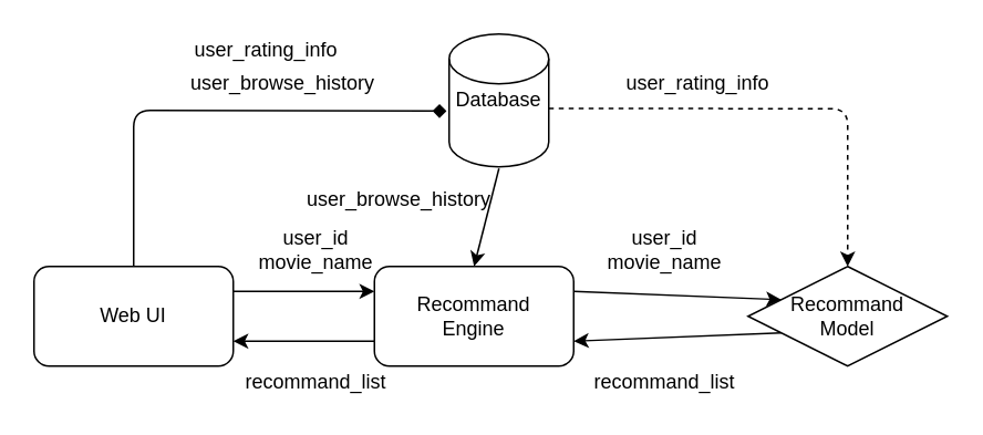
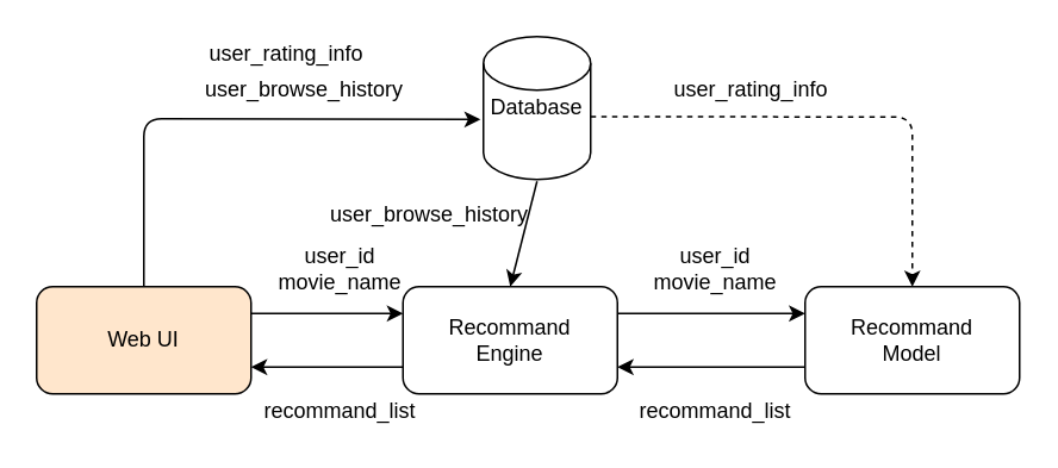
  <mxCell id="0" />
  <mxCell id="1" parent="0" />
- <mxCell id="2" value="Recommand&lt;br&gt;Model" style="rhombus;whiteSpace=wrap;html=1;" vertex="1" parent="1"><mxGeometry x="450" y="160" width="120" height="60" as="geometry" /></mxCell>
+ <mxCell id="2" value="Recommand&lt;br&gt;Model" style="rounded=1;whiteSpace=wrap;html=1;" vertex="1" parent="1"><mxGeometry x="450" y="160" width="120" height="60" as="geometry" /></mxCell>
  <mxCell id="3" value="Recommand&lt;br&gt;Engine" style="rounded=1;whiteSpace=wrap;html=1;" vertex="1" parent="1"><mxGeometry x="225" y="160" width="120" height="60" as="geometry" /></mxCell>
  <mxCell id="4" value="Database" style="shape=cylinder2;whiteSpace=wrap;html=1;boundedLbl=1;backgroundOutline=1;size=15;" vertex="1" parent="1"><mxGeometry x="270" y="20" width="60" height="80" as="geometry" /></mxCell>
  <mxCell id="5" value="" style="endArrow=classic;html=1;exitX=1;exitY=0.25;exitDx=0;exitDy=0;entryX=0;entryY=0.25;entryDx=0;entryDy=0;" edge="1" parent="1" source="3" target="2"><mxGeometry width="50" height="50" relative="1" as="geometry"><mxPoint x="360" y="210" as="sourcePoint" /><mxPoint x="410" y="160" as="targetPoint" /></mxGeometry></mxCell>
  <mxCell id="6" value="user_id&lt;br&gt;movie_name" style="text;html=1;strokeColor=none;fillColor=none;align=center;verticalAlign=middle;whiteSpace=wrap;rounded=0;" vertex="1" parent="1"><mxGeometry x="380" y="140" width="40" height="20" as="geometry" /></mxCell>
  <mxCell id="7" value="" style="endArrow=classic;html=1;entryX=1;entryY=0.75;entryDx=0;entryDy=0;exitX=0;exitY=0.75;exitDx=0;exitDy=0;" edge="1" parent="1" source="2" target="3"><mxGeometry width="50" height="50" relative="1" as="geometry"><mxPoint x="390" y="260" as="sourcePoint" /><mxPoint x="440" y="210" as="targetPoint" /></mxGeometry></mxCell>
  <mxCell id="8" value="recommand_list" style="text;html=1;strokeColor=none;fillColor=none;align=center;verticalAlign=middle;whiteSpace=wrap;rounded=0;" vertex="1" parent="1"><mxGeometry x="380" y="220" width="40" height="20" as="geometry" /></mxCell>
  <mxCell id="9" value="" style="endArrow=classic;html=1;entryX=0.5;entryY=0;entryDx=0;entryDy=0;" edge="1" parent="1" target="3"><mxGeometry width="50" height="50" relative="1" as="geometry"><mxPoint x="300" y="101" as="sourcePoint" /><mxPoint x="340" y="90" as="targetPoint" /></mxGeometry></mxCell>
  <mxCell id="10" value="user_browse_history" style="text;html=1;strokeColor=none;fillColor=none;align=center;verticalAlign=middle;whiteSpace=wrap;rounded=0;" vertex="1" parent="1"><mxGeometry x="220" y="110" width="40" height="20" as="geometry" /></mxCell>
  <mxCell id="11" value="" style="endArrow=classic;html=1;exitX=1;exitY=0.56;exitDx=0;exitDy=0;exitPerimeter=0;entryX=0.5;entryY=0;entryDx=0;entryDy=0;dashed=1;" edge="1" parent="1" source="4" target="2"><mxGeometry width="50" height="50" relative="1" as="geometry"><mxPoint x="330" y="90" as="sourcePoint" /><mxPoint x="380" y="40" as="targetPoint" /><Array as="points"><mxPoint x="510" y="65" /></Array></mxGeometry></mxCell>
  <mxCell id="12" value="user_rating_info" style="text;html=1;strokeColor=none;fillColor=none;align=center;verticalAlign=middle;whiteSpace=wrap;rounded=0;" vertex="1" parent="1"><mxGeometry x="400" y="40" width="40" height="20" as="geometry" /></mxCell>
- <mxCell id="13" value="Web UI" style="rounded=1;whiteSpace=wrap;html=1;" vertex="1" parent="1"><mxGeometry x="20" y="160" width="120" height="60" as="geometry" /></mxCell>
+ <mxCell id="13" value="Web UI" style="rounded=1;whiteSpace=wrap;html=1;fillColor=#ffe6cc;" vertex="1" parent="1"><mxGeometry x="20" y="160" width="120" height="60" as="geometry" /></mxCell>
  <mxCell id="14" value="" style="endArrow=classic;html=1;exitX=1;exitY=0.25;exitDx=0;exitDy=0;entryX=0;entryY=0.25;entryDx=0;entryDy=0;" edge="1" parent="1" source="13" target="3"><mxGeometry width="50" height="50" relative="1" as="geometry"><mxPoint x="140" y="200" as="sourcePoint" /><mxPoint x="190" y="150" as="targetPoint" /></mxGeometry></mxCell>
  <mxCell id="15" value="user_id&lt;br&gt;movie_name" style="text;html=1;strokeColor=none;fillColor=none;align=center;verticalAlign=middle;whiteSpace=wrap;rounded=0;" vertex="1" parent="1"><mxGeometry x="170" y="140" width="40" height="20" as="geometry" /></mxCell>
  <mxCell id="16" value="" style="endArrow=classic;html=1;entryX=1;entryY=0.75;entryDx=0;entryDy=0;exitX=0;exitY=0.75;exitDx=0;exitDy=0;" edge="1" parent="1" source="3" target="13"><mxGeometry width="50" height="50" relative="1" as="geometry"><mxPoint x="230" y="200" as="sourcePoint" /><mxPoint x="140" y="200" as="targetPoint" /></mxGeometry></mxCell>
  <mxCell id="17" value="recommand_list" style="text;html=1;strokeColor=none;fillColor=none;align=center;verticalAlign=middle;whiteSpace=wrap;rounded=0;" vertex="1" parent="1"><mxGeometry x="170" y="220" width="40" height="20" as="geometry" /></mxCell>
- <mxCell id="18" value="" style="endArrow=diamond;html=1;exitX=0.5;exitY=0;exitDx=0;exitDy=0;entryX=-0.027;entryY=0.58;entryDx=0;entryDy=0;entryPerimeter=0;" edge="1" parent="1" source="13" target="4"><mxGeometry width="50" height="50" relative="1" as="geometry"><mxPoint x="70" y="160" as="sourcePoint" /><mxPoint x="120" y="110" as="targetPoint" /><Array as="points"><mxPoint x="80" y="66" /></Array></mxGeometry></mxCell>
+ <mxCell id="18" value="" style="endArrow=classic;html=1;exitX=0.5;exitY=0;exitDx=0;exitDy=0;entryX=-0.027;entryY=0.58;entryDx=0;entryDy=0;entryPerimeter=0;" edge="1" parent="1" source="13" target="4"><mxGeometry width="50" height="50" relative="1" as="geometry"><mxPoint x="70" y="160" as="sourcePoint" /><mxPoint x="120" y="110" as="targetPoint" /><Array as="points"><mxPoint x="80" y="66" /></Array></mxGeometry></mxCell>
  <mxCell id="19" value="user_rating_info" style="text;html=1;strokeColor=none;fillColor=none;align=center;verticalAlign=middle;whiteSpace=wrap;rounded=0;" vertex="1" parent="1"><mxGeometry x="140" y="20" width="40" height="20" as="geometry" /></mxCell>
  <mxCell id="20" value="user_browse_history" style="text;html=1;strokeColor=none;fillColor=none;align=center;verticalAlign=middle;whiteSpace=wrap;rounded=0;" vertex="1" parent="1"><mxGeometry x="150" y="40" width="40" height="20" as="geometry" /></mxCell>
